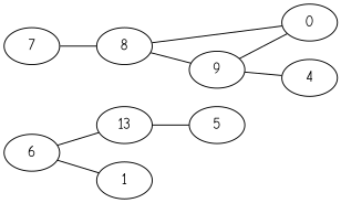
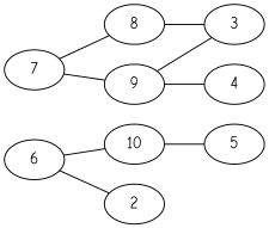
  strict graph {
    fontname="Comic Neue"
    rankdir=LR
    node [fontname="Comic Neue"]
    edge [arrowhead=none fontname="Comic Neue"]
    6
-   10 [label=13]
-   1
+   10
+   1 [label=2]
    7
    8
    5
    9
-   3 [label=0]
+   3
    4
    6 -- 10
    6 -- 1
    10 -- 5
    7 -- 8
-   8 -- 9
+   7 -- 9
    8 -- 3
    9 -- 3
    9 -- 4
  }
